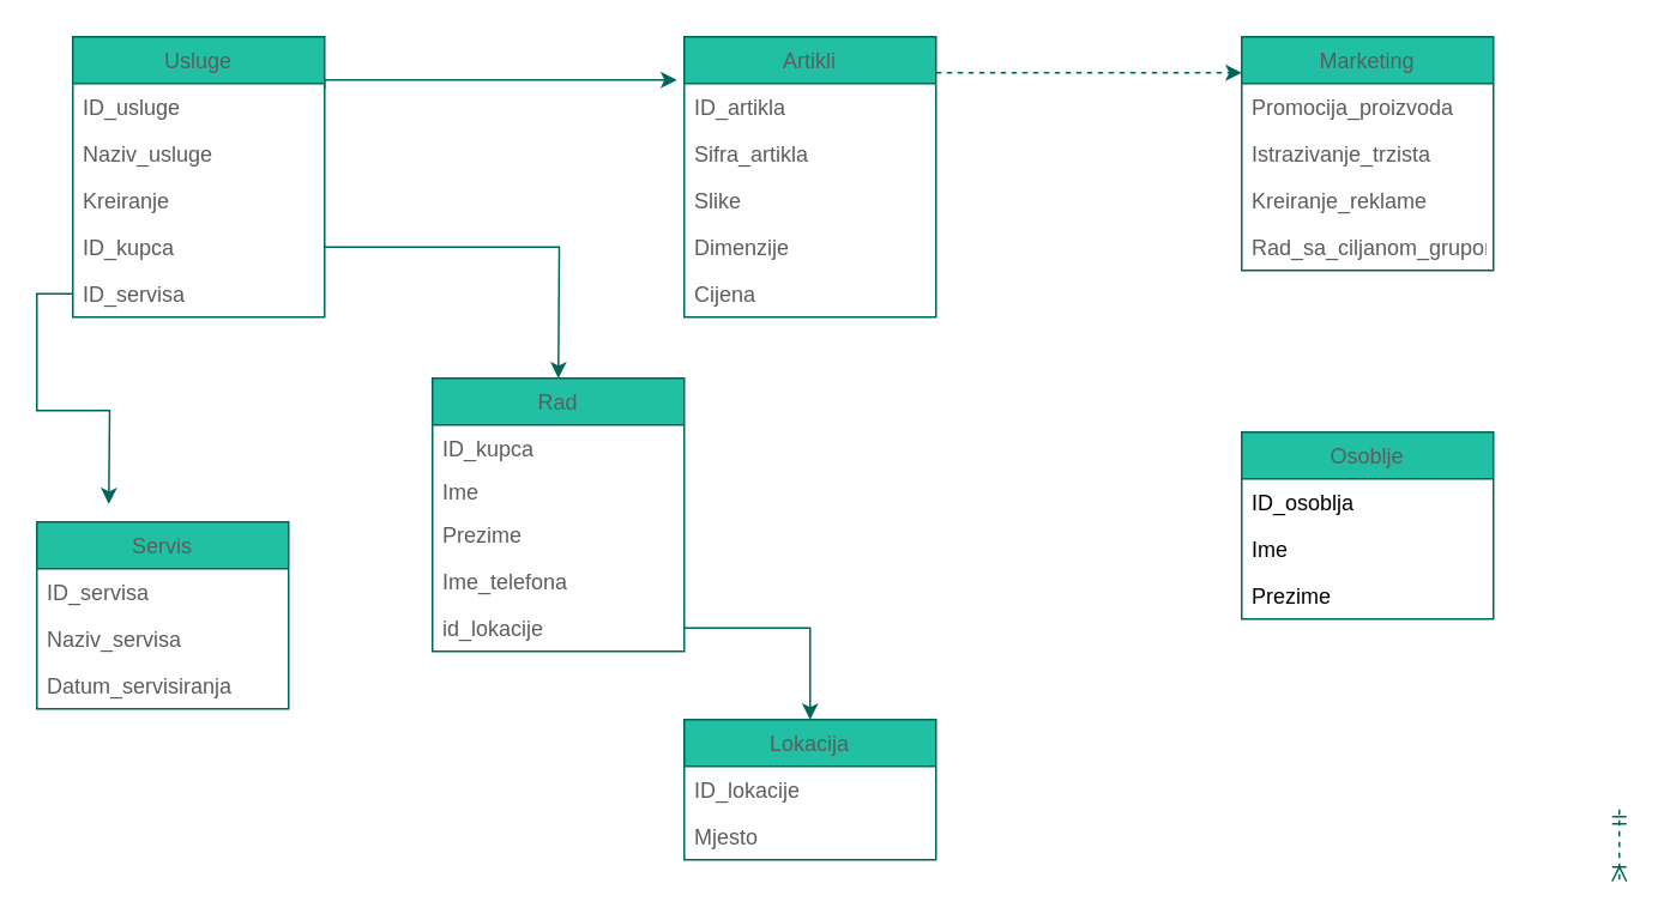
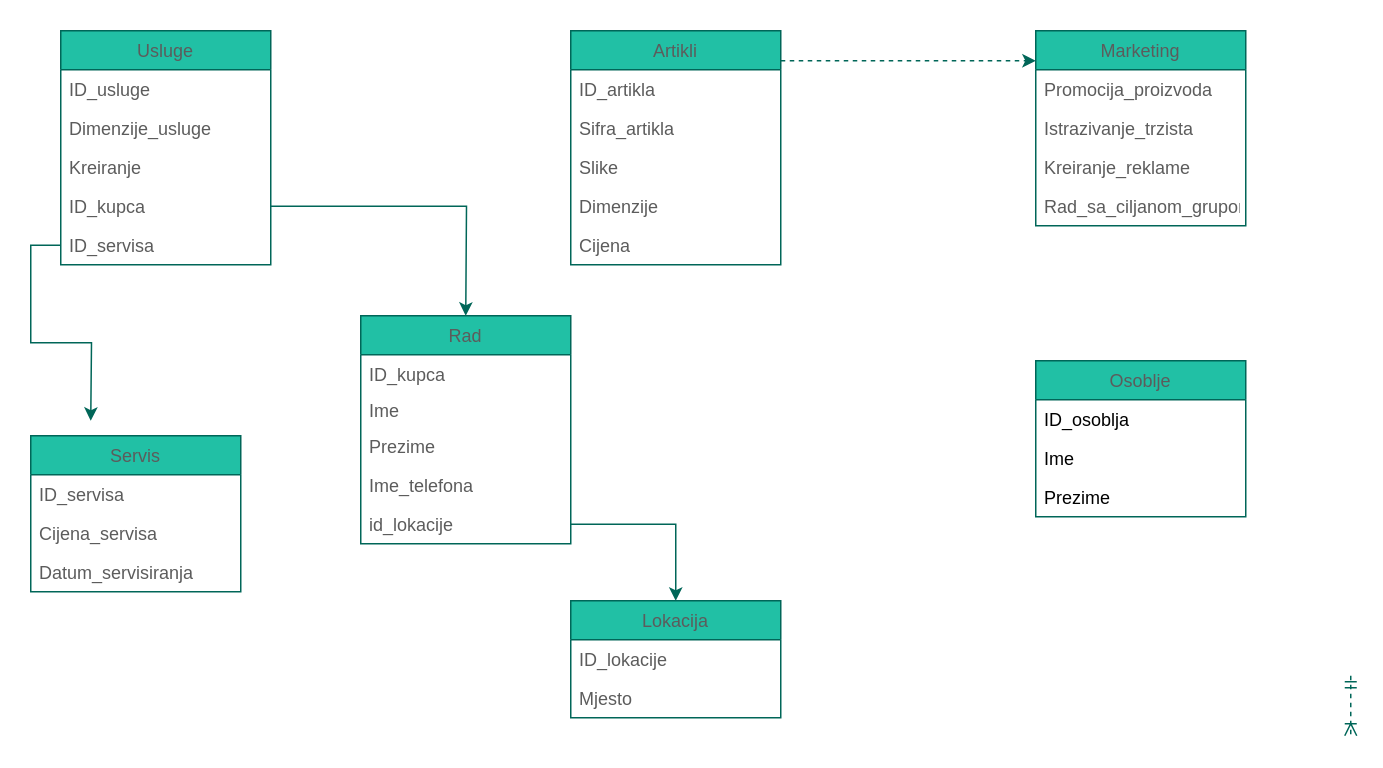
  <mxCell id="0" />
  <mxCell id="1" parent="0" />
- <mxCell id="2" value="" style="edgeStyle=orthogonalEdgeStyle;rounded=0;orthogonalLoop=1;jettySize=auto;html=1;strokeColor=#006658;fontColor=#5C5C5C;entryX=-0.029;entryY=-0.077;entryDx=0;entryDy=0;entryPerimeter=0;exitX=1;exitY=0.185;exitDx=0;exitDy=0;exitPerimeter=0;" edge="1" parent="1" source="11" target="6"><mxGeometry relative="1" as="geometry"><mxPoint x="190" y="60" as="sourcePoint" /><Array as="points"><mxPoint x="220" y="44" /><mxPoint x="220" y="44" /></Array></mxGeometry></mxCell>
  <mxCell id="3" style="edgeStyle=orthogonalEdgeStyle;html=1;entryX=0.5;entryY=0;dashed=1;labelBackgroundColor=none;startArrow=ERmandOne;endArrow=ERoneToMany;fontFamily=Verdana;fontSize=12;align=left;strokeColor=#006658;fontColor=#5C5C5C;" parent="1" edge="1"><mxGeometry relative="1" as="geometry"><mxPoint x="900" y="450" as="sourcePoint" /><mxPoint x="900" y="490" as="targetPoint" /></mxGeometry></mxCell>
  <mxCell id="4" value="" style="edgeStyle=orthogonalEdgeStyle;rounded=0;orthogonalLoop=1;jettySize=auto;html=1;strokeColor=#006658;fontColor=#5C5C5C;dashed=1;" edge="1" parent="1" source="5" target="17"><mxGeometry relative="1" as="geometry"><Array as="points"><mxPoint x="670" y="40" /><mxPoint x="670" y="40" /></Array></mxGeometry></mxCell>
  <mxCell id="5" value="Artikli" style="swimlane;fontStyle=0;childLayout=stackLayout;horizontal=1;startSize=26;horizontalStack=0;resizeParent=1;resizeParentMax=0;resizeLast=0;collapsible=1;marginBottom=0;fillColor=#21C0A5;strokeColor=#006658;fontColor=#5C5C5C;" vertex="1" parent="1"><mxGeometry x="380" y="20" width="140" height="156" as="geometry" /></mxCell>
  <mxCell id="6" value="ID_artikla" style="text;strokeColor=none;fillColor=none;align=left;verticalAlign=top;spacingLeft=4;spacingRight=4;overflow=hidden;rotatable=0;points=[[0,0.5],[1,0.5]];portConstraint=eastwest;fontColor=#5C5C5C;" vertex="1" parent="5"><mxGeometry y="26" width="140" height="26" as="geometry" /></mxCell>
  <mxCell id="7" value="Sifra_artikla" style="text;strokeColor=none;fillColor=none;align=left;verticalAlign=top;spacingLeft=4;spacingRight=4;overflow=hidden;rotatable=0;points=[[0,0.5],[1,0.5]];portConstraint=eastwest;fontColor=#5C5C5C;" vertex="1" parent="5"><mxGeometry y="52" width="140" height="26" as="geometry" /></mxCell>
  <mxCell id="8" value="Slike" style="text;strokeColor=none;fillColor=none;align=left;verticalAlign=top;spacingLeft=4;spacingRight=4;overflow=hidden;rotatable=0;points=[[0,0.5],[1,0.5]];portConstraint=eastwest;fontColor=#5C5C5C;" vertex="1" parent="5"><mxGeometry y="78" width="140" height="26" as="geometry" /></mxCell>
  <mxCell id="9" value="Dimenzije" style="text;strokeColor=none;fillColor=none;align=left;verticalAlign=top;spacingLeft=4;spacingRight=4;overflow=hidden;rotatable=0;points=[[0,0.5],[1,0.5]];portConstraint=eastwest;fontColor=#5C5C5C;" vertex="1" parent="5"><mxGeometry y="104" width="140" height="26" as="geometry" /></mxCell>
  <mxCell id="10" value="Cijena" style="text;strokeColor=none;fillColor=none;align=left;verticalAlign=top;spacingLeft=4;spacingRight=4;overflow=hidden;rotatable=0;points=[[0,0.5],[1,0.5]];portConstraint=eastwest;fontColor=#5C5C5C;" vertex="1" parent="5"><mxGeometry y="130" width="140" height="26" as="geometry" /></mxCell>
  <mxCell id="11" value="Usluge" style="swimlane;fontStyle=0;childLayout=stackLayout;horizontal=1;startSize=26;horizontalStack=0;resizeParent=1;resizeParentMax=0;resizeLast=0;collapsible=1;marginBottom=0;fillColor=#21C0A5;strokeColor=#006658;fontColor=#5C5C5C;" vertex="1" parent="1"><mxGeometry x="40" y="20" width="140" height="156" as="geometry" /></mxCell>
  <mxCell id="12" value="ID_usluge" style="text;strokeColor=none;fillColor=none;align=left;verticalAlign=top;spacingLeft=4;spacingRight=4;overflow=hidden;rotatable=0;points=[[0,0.5],[1,0.5]];portConstraint=eastwest;fontColor=#5C5C5C;" vertex="1" parent="11"><mxGeometry y="26" width="140" height="26" as="geometry" /></mxCell>
- <mxCell id="13" value="Naziv_usluge" style="text;strokeColor=none;fillColor=none;align=left;verticalAlign=top;spacingLeft=4;spacingRight=4;overflow=hidden;rotatable=0;points=[[0,0.5],[1,0.5]];portConstraint=eastwest;fontColor=#5C5C5C;" vertex="1" parent="11"><mxGeometry y="52" width="140" height="26" as="geometry" /></mxCell>
+ <mxCell id="13" value="Dimenzije_usluge" style="text;strokeColor=none;fillColor=none;align=left;verticalAlign=top;spacingLeft=4;spacingRight=4;overflow=hidden;rotatable=0;points=[[0,0.5],[1,0.5]];portConstraint=eastwest;fontColor=#5C5C5C;" vertex="1" parent="11"><mxGeometry y="52" width="140" height="26" as="geometry" /></mxCell>
  <mxCell id="14" value="Kreiranje" style="text;strokeColor=none;fillColor=none;align=left;verticalAlign=top;spacingLeft=4;spacingRight=4;overflow=hidden;rotatable=0;points=[[0,0.5],[1,0.5]];portConstraint=eastwest;fontColor=#5C5C5C;" vertex="1" parent="11"><mxGeometry y="78" width="140" height="26" as="geometry" /></mxCell>
  <mxCell id="15" value="ID_kupca" style="text;strokeColor=none;fillColor=none;align=left;verticalAlign=top;spacingLeft=4;spacingRight=4;overflow=hidden;rotatable=0;points=[[0,0.5],[1,0.5]];portConstraint=eastwest;fontColor=#5C5C5C;" vertex="1" parent="11"><mxGeometry y="104" width="140" height="26" as="geometry" /></mxCell>
  <mxCell id="16" value="ID_servisa" style="text;strokeColor=none;fillColor=none;align=left;verticalAlign=top;spacingLeft=4;spacingRight=4;overflow=hidden;rotatable=0;points=[[0,0.5],[1,0.5]];portConstraint=eastwest;fontColor=#5C5C5C;" vertex="1" parent="11"><mxGeometry y="130" width="140" height="26" as="geometry" /></mxCell>
  <mxCell id="17" value="Marketing" style="swimlane;fontStyle=0;childLayout=stackLayout;horizontal=1;startSize=26;horizontalStack=0;resizeParent=1;resizeParentMax=0;resizeLast=0;collapsible=1;marginBottom=0;fillColor=#21C0A5;strokeColor=#006658;fontColor=#5C5C5C;" vertex="1" parent="1"><mxGeometry x="690" y="20" width="140" height="130" as="geometry" /></mxCell>
  <mxCell id="18" value="Promocija_proizvoda" style="text;strokeColor=none;fillColor=none;align=left;verticalAlign=top;spacingLeft=4;spacingRight=4;overflow=hidden;rotatable=0;points=[[0,0.5],[1,0.5]];portConstraint=eastwest;fontColor=#5C5C5C;" vertex="1" parent="17"><mxGeometry y="26" width="140" height="26" as="geometry" /></mxCell>
  <mxCell id="19" value="Istrazivanje_trzista" style="text;strokeColor=none;fillColor=none;align=left;verticalAlign=top;spacingLeft=4;spacingRight=4;overflow=hidden;rotatable=0;points=[[0,0.5],[1,0.5]];portConstraint=eastwest;fontColor=#5C5C5C;" vertex="1" parent="17"><mxGeometry y="52" width="140" height="26" as="geometry" /></mxCell>
  <mxCell id="20" value="Kreiranje_reklame" style="text;strokeColor=none;fillColor=none;align=left;verticalAlign=top;spacingLeft=4;spacingRight=4;overflow=hidden;rotatable=0;points=[[0,0.5],[1,0.5]];portConstraint=eastwest;fontColor=#5C5C5C;" vertex="1" parent="17"><mxGeometry y="78" width="140" height="26" as="geometry" /></mxCell>
  <mxCell id="21" value="Rad_sa_ciljanom_grupom" style="text;strokeColor=none;fillColor=none;align=left;verticalAlign=top;spacingLeft=4;spacingRight=4;overflow=hidden;rotatable=0;points=[[0,0.5],[1,0.5]];portConstraint=eastwest;fontColor=#5C5C5C;" vertex="1" parent="17"><mxGeometry y="104" width="140" height="26" as="geometry" /></mxCell>
  <mxCell id="22" style="edgeStyle=orthogonalEdgeStyle;rounded=0;orthogonalLoop=1;jettySize=auto;html=1;strokeColor=#006658;fontColor=#5C5C5C;" edge="1" parent="1" source="15"><mxGeometry relative="1" as="geometry"><mxPoint x="310" y="210" as="targetPoint" /></mxGeometry></mxCell>
  <mxCell id="23" value="Rad" style="swimlane;fontStyle=0;childLayout=stackLayout;horizontal=1;startSize=26;horizontalStack=0;resizeParent=1;resizeParentMax=0;resizeLast=0;collapsible=1;marginBottom=0;fillColor=#21C0A5;strokeColor=#006658;fontColor=#5C5C5C;" vertex="1" parent="1"><mxGeometry x="240" y="210" width="140" height="152" as="geometry" /></mxCell>
  <mxCell id="24" value="ID_kupca" style="text;strokeColor=none;fillColor=none;align=left;verticalAlign=top;spacingLeft=4;spacingRight=4;overflow=hidden;rotatable=0;points=[[0,0.5],[1,0.5]];portConstraint=eastwest;fontColor=#5C5C5C;" vertex="1" parent="23"><mxGeometry y="26" width="140" height="24" as="geometry" /></mxCell>
  <mxCell id="25" value="Ime" style="text;strokeColor=none;fillColor=none;align=left;verticalAlign=top;spacingLeft=4;spacingRight=4;overflow=hidden;rotatable=0;points=[[0,0.5],[1,0.5]];portConstraint=eastwest;fontColor=#5C5C5C;" vertex="1" parent="23"><mxGeometry y="50" width="140" height="24" as="geometry" /></mxCell>
  <mxCell id="26" value="Prezime" style="text;strokeColor=none;fillColor=none;align=left;verticalAlign=top;spacingLeft=4;spacingRight=4;overflow=hidden;rotatable=0;points=[[0,0.5],[1,0.5]];portConstraint=eastwest;fontColor=#5C5C5C;" vertex="1" parent="23"><mxGeometry y="74" width="140" height="26" as="geometry" /></mxCell>
  <mxCell id="27" value="Ime_telefona" style="text;strokeColor=none;fillColor=none;align=left;verticalAlign=top;spacingLeft=4;spacingRight=4;overflow=hidden;rotatable=0;points=[[0,0.5],[1,0.5]];portConstraint=eastwest;fontColor=#5C5C5C;" vertex="1" parent="23"><mxGeometry y="100" width="140" height="26" as="geometry" /></mxCell>
  <mxCell id="28" value="id_lokacije&#10;" style="text;strokeColor=none;fillColor=none;align=left;verticalAlign=top;spacingLeft=4;spacingRight=4;overflow=hidden;rotatable=0;points=[[0,0.5],[1,0.5]];portConstraint=eastwest;fontColor=#5C5C5C;" vertex="1" parent="23"><mxGeometry y="126" width="140" height="26" as="geometry" /></mxCell>
  <mxCell id="29" style="edgeStyle=orthogonalEdgeStyle;rounded=0;orthogonalLoop=1;jettySize=auto;html=1;strokeColor=#006658;fontColor=#5C5C5C;" edge="1" parent="1" source="16"><mxGeometry relative="1" as="geometry"><mxPoint x="60" y="280" as="targetPoint" /></mxGeometry></mxCell>
  <mxCell id="30" value="Servis" style="swimlane;fontStyle=0;childLayout=stackLayout;horizontal=1;startSize=26;horizontalStack=0;resizeParent=1;resizeParentMax=0;resizeLast=0;collapsible=1;marginBottom=0;fillColor=#21C0A5;strokeColor=#006658;fontColor=#5C5C5C;" vertex="1" parent="1"><mxGeometry x="20" y="290" width="140" height="104" as="geometry" /></mxCell>
  <mxCell id="31" value="ID_servisa" style="text;strokeColor=none;fillColor=none;align=left;verticalAlign=top;spacingLeft=4;spacingRight=4;overflow=hidden;rotatable=0;points=[[0,0.5],[1,0.5]];portConstraint=eastwest;fontColor=#5C5C5C;" vertex="1" parent="30"><mxGeometry y="26" width="140" height="26" as="geometry" /></mxCell>
- <mxCell id="32" value="Naziv_servisa" style="text;strokeColor=none;fillColor=none;align=left;verticalAlign=top;spacingLeft=4;spacingRight=4;overflow=hidden;rotatable=0;points=[[0,0.5],[1,0.5]];portConstraint=eastwest;fontColor=#5C5C5C;" vertex="1" parent="30"><mxGeometry y="52" width="140" height="26" as="geometry" /></mxCell>
+ <mxCell id="32" value="Cijena_servisa" style="text;strokeColor=none;fillColor=none;align=left;verticalAlign=top;spacingLeft=4;spacingRight=4;overflow=hidden;rotatable=0;points=[[0,0.5],[1,0.5]];portConstraint=eastwest;fontColor=#5C5C5C;" vertex="1" parent="30"><mxGeometry y="52" width="140" height="26" as="geometry" /></mxCell>
  <mxCell id="33" value="Datum_servisiranja" style="text;strokeColor=none;fillColor=none;align=left;verticalAlign=top;spacingLeft=4;spacingRight=4;overflow=hidden;rotatable=0;points=[[0,0.5],[1,0.5]];portConstraint=eastwest;fontColor=#5C5C5C;" vertex="1" parent="30"><mxGeometry y="78" width="140" height="26" as="geometry" /></mxCell>
  <mxCell id="34" style="edgeStyle=orthogonalEdgeStyle;rounded=0;orthogonalLoop=1;jettySize=auto;html=1;entryX=0.5;entryY=0;entryDx=0;entryDy=0;strokeColor=#006658;fontColor=#5C5C5C;" edge="1" parent="1" source="28" target="35"><mxGeometry relative="1" as="geometry"><mxPoint x="450" y="360" as="targetPoint" /></mxGeometry></mxCell>
  <mxCell id="35" value="Lokacija" style="swimlane;fontStyle=0;childLayout=stackLayout;horizontal=1;startSize=26;horizontalStack=0;resizeParent=1;resizeParentMax=0;resizeLast=0;collapsible=1;marginBottom=0;fillColor=#21C0A5;strokeColor=#006658;fontColor=#5C5C5C;" vertex="1" parent="1"><mxGeometry x="380" y="400" width="140" height="78" as="geometry" /></mxCell>
  <mxCell id="36" value="ID_lokacije" style="text;strokeColor=none;fillColor=none;align=left;verticalAlign=top;spacingLeft=4;spacingRight=4;overflow=hidden;rotatable=0;points=[[0,0.5],[1,0.5]];portConstraint=eastwest;fontColor=#5C5C5C;" vertex="1" parent="35"><mxGeometry y="26" width="140" height="26" as="geometry" /></mxCell>
  <mxCell id="37" value="Mjesto" style="text;strokeColor=none;fillColor=none;align=left;verticalAlign=top;spacingLeft=4;spacingRight=4;overflow=hidden;rotatable=0;points=[[0,0.5],[1,0.5]];portConstraint=eastwest;fontColor=#5C5C5C;" vertex="1" parent="35"><mxGeometry y="52" width="140" height="26" as="geometry" /></mxCell>
  <mxCell id="38" value="Osoblje" style="swimlane;fontStyle=0;childLayout=stackLayout;horizontal=1;startSize=26;horizontalStack=0;resizeParent=1;resizeParentMax=0;resizeLast=0;collapsible=1;marginBottom=0;rounded=0;sketch=0;fontColor=#5C5C5C;strokeColor=#006658;fillColor=#21C0A5;" vertex="1" parent="1"><mxGeometry x="690" y="240" width="140" height="104" as="geometry" /></mxCell>
  <mxCell id="39" value="ID_osoblja" style="text;strokeColor=none;fillColor=none;align=left;verticalAlign=top;spacingLeft=4;spacingRight=4;overflow=hidden;rotatable=0;points=[[0,0.5],[1,0.5]];portConstraint=eastwest;" vertex="1" parent="38"><mxGeometry y="26" width="140" height="26" as="geometry" /></mxCell>
  <mxCell id="40" value="Ime" style="text;strokeColor=none;fillColor=none;align=left;verticalAlign=top;spacingLeft=4;spacingRight=4;overflow=hidden;rotatable=0;points=[[0,0.5],[1,0.5]];portConstraint=eastwest;" vertex="1" parent="38"><mxGeometry y="52" width="140" height="26" as="geometry" /></mxCell>
  <mxCell id="41" value="Prezime" style="text;strokeColor=none;fillColor=none;align=left;verticalAlign=top;spacingLeft=4;spacingRight=4;overflow=hidden;rotatable=0;points=[[0,0.5],[1,0.5]];portConstraint=eastwest;" vertex="1" parent="38"><mxGeometry y="78" width="140" height="26" as="geometry" /></mxCell>
